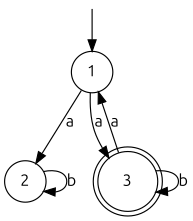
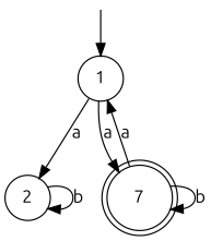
  digraph {
    fontname=Ubuntu
    node [color=black fontcolor=black fontname=Ubuntu shape=circle]
    edge [fontname=Ubuntu]
    start [color=white fontcolor=white shape=point]
    1
    2
-   3 [shape=doublecircle]
+   3 [shape=doublecircle label=7]
    start -> 1
    1 -> 2 [label=a]
    1 -> 3 [label=a]
    2 -> 2 [label=b]
    3 -> 1 [label=a]
    3 -> 3 [label=b]
  }
